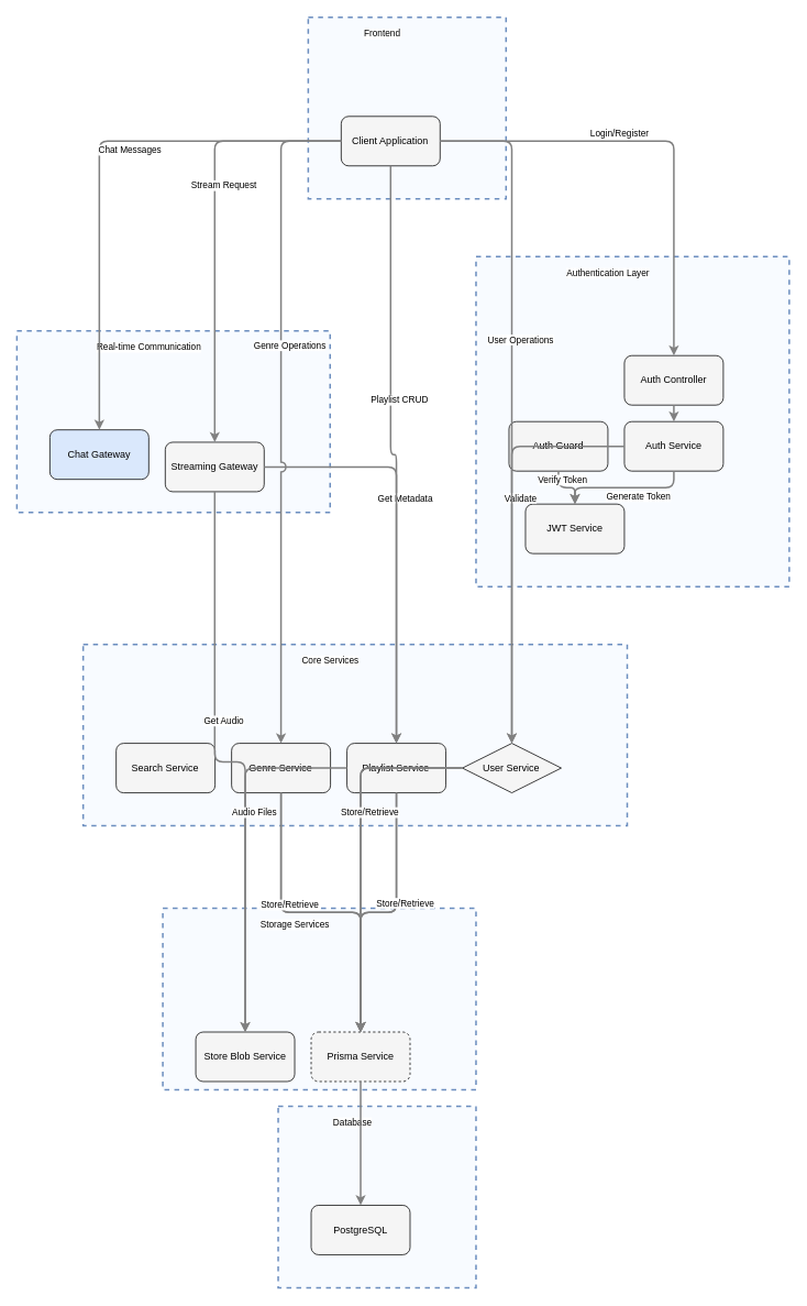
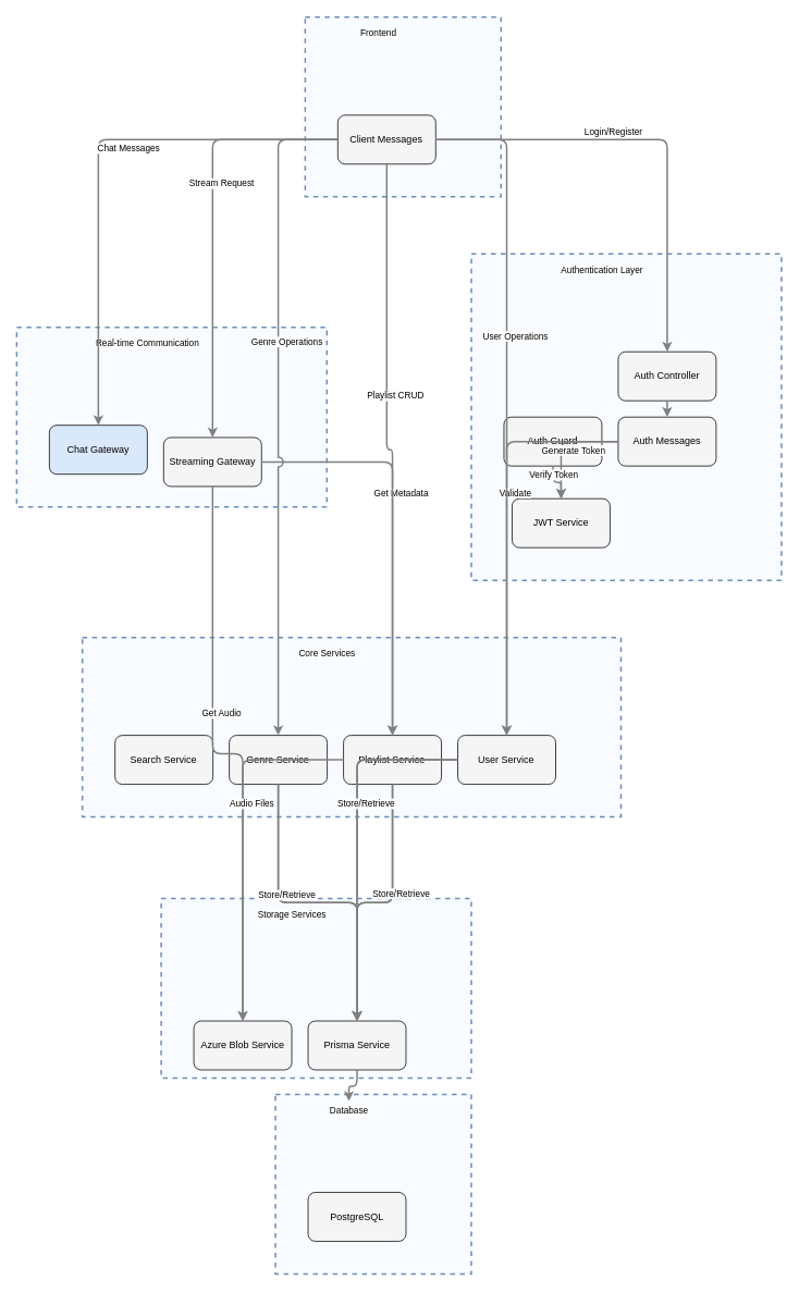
  <mxCell id="0" />
  <mxCell id="1" parent="0" />
  <mxCell id="2" value="" style="html=1;whiteSpace=wrap;container=1;fillColor=#dae8fc;strokeColor=#6c8ebf;dashed=1;fillOpacity=20;strokeWidth=2;containerType=none;recursiveResize=0;movable=1;resizable=1;autosize=0;dropTarget=0" vertex="1" parent="1"><mxGeometry x="337" y="1340" width="240" height="220" as="geometry" /></mxCell>
  <mxCell id="3" value="Database" style="edgeLabel;html=1;align=center;verticalAlign=middle;resizable=0;labelBackgroundColor=white;spacing=5" vertex="1" parent="1"><mxGeometry x="345" y="1348" width="164" height="24" as="geometry" /></mxCell>
  <mxCell id="4" value="" style="html=1;whiteSpace=wrap;container=1;fillColor=#dae8fc;strokeColor=#6c8ebf;dashed=1;fillOpacity=20;strokeWidth=2;containerType=none;recursiveResize=0;movable=1;resizable=1;autosize=0;dropTarget=0" vertex="1" parent="1"><mxGeometry x="197" y="1100" width="380" height="220" as="geometry" /></mxCell>
  <mxCell id="5" value="Storage Services" style="edgeLabel;html=1;align=center;verticalAlign=middle;resizable=0;labelBackgroundColor=white;spacing=5" vertex="1" parent="1"><mxGeometry x="205" y="1108" width="304" height="24" as="geometry" /></mxCell>
  <mxCell id="6" value="" style="html=1;whiteSpace=wrap;container=1;fillColor=#dae8fc;strokeColor=#6c8ebf;dashed=1;fillOpacity=20;strokeWidth=2;containerType=none;recursiveResize=0;movable=1;resizable=1;autosize=0;dropTarget=0" vertex="1" parent="1"><mxGeometry x="20" y="400" width="380" height="220" as="geometry" /></mxCell>
  <mxCell id="7" value="Real-time Communication" style="edgeLabel;html=1;align=center;verticalAlign=middle;resizable=0;labelBackgroundColor=white;spacing=5" vertex="1" parent="1"><mxGeometry x="28" y="408" width="304" height="24" as="geometry" /></mxCell>
  <mxCell id="8" value="" style="html=1;whiteSpace=wrap;container=1;fillColor=#dae8fc;strokeColor=#6c8ebf;dashed=1;fillOpacity=20;strokeWidth=2;containerType=none;recursiveResize=0;movable=1;resizable=1;autosize=0;dropTarget=0" vertex="1" parent="1"><mxGeometry x="100.429" y="780" width="660" height="220" as="geometry" /></mxCell>
  <mxCell id="9" value="Core Services" style="edgeLabel;html=1;align=center;verticalAlign=middle;resizable=0;labelBackgroundColor=white;spacing=5" vertex="1" parent="1"><mxGeometry x="108.429" y="788" width="584" height="24" as="geometry" /></mxCell>
  <mxCell id="10" value="" style="html=1;whiteSpace=wrap;container=1;fillColor=#dae8fc;strokeColor=#6c8ebf;dashed=1;fillOpacity=20;strokeWidth=2;containerType=none;recursiveResize=0;movable=1;resizable=1;autosize=0;dropTarget=0" vertex="1" parent="1"><mxGeometry x="577" y="310" width="380" height="400" as="geometry" /></mxCell>
  <mxCell id="11" value="Authentication Layer" style="edgeLabel;html=1;align=center;verticalAlign=middle;resizable=0;labelBackgroundColor=white;spacing=5" vertex="1" parent="1"><mxGeometry x="585" y="318" width="304" height="24" as="geometry" /></mxCell>
  <mxCell id="12" value="" style="html=1;whiteSpace=wrap;container=1;fillColor=#dae8fc;strokeColor=#6c8ebf;dashed=1;fillOpacity=20;strokeWidth=2;containerType=none;recursiveResize=0;movable=1;resizable=1;autosize=0;dropTarget=0" vertex="1" parent="1"><mxGeometry x="373.429" y="20" width="240" height="220" as="geometry" /></mxCell>
  <mxCell id="13" value="Frontend" style="edgeLabel;html=1;align=center;verticalAlign=middle;resizable=0;labelBackgroundColor=white;spacing=5" vertex="1" parent="1"><mxGeometry x="381.429" y="28" width="164" height="24" as="geometry" /></mxCell>
- <mxCell id="14" value="Client Application" style="rounded=1;whiteSpace=wrap;html=1;fillColor=#f5f5f5" vertex="1" parent="12"><mxGeometry x="40" y="120" width="120" height="60" as="geometry" /></mxCell>
+ <mxCell id="14" value="Client Messages" style="rounded=1;whiteSpace=wrap;html=1;fillColor=#f5f5f5" vertex="1" parent="12"><mxGeometry x="40" y="120" width="120" height="60" as="geometry" /></mxCell>
  <mxCell id="15" value="Auth Controller" style="rounded=1;whiteSpace=wrap;html=1;fillColor=#f5f5f5" vertex="1" parent="10"><mxGeometry x="180" y="120" width="120" height="60" as="geometry" /></mxCell>
- <mxCell id="16" value="Auth Service" style="rounded=1;whiteSpace=wrap;html=1;fillColor=#f5f5f5" vertex="1" parent="10"><mxGeometry x="180" y="200" width="120" height="60" as="geometry" /></mxCell>
+ <mxCell id="16" value="Auth Messages" style="rounded=1;whiteSpace=wrap;html=1;fillColor=#f5f5f5" vertex="1" parent="10"><mxGeometry x="180" y="200" width="120" height="60" as="geometry" /></mxCell>
  <mxCell id="17" value="Auth Guard" style="rounded=1;whiteSpace=wrap;html=1;fillColor=#f5f5f5" vertex="1" parent="10"><mxGeometry x="40" y="200" width="120" height="60" as="geometry" /></mxCell>
- <mxCell id="18" value="JWT Service" style="rounded=1;whiteSpace=wrap;html=1;fillColor=#f5f5f5" vertex="1" parent="10"><mxGeometry x="60" y="300" width="120" height="60" as="geometry" /></mxCell>
- <mxCell id="19" value="User Service" style="rhombus;whiteSpace=wrap;html=1;fillColor=#f5f5f5;" vertex="1" parent="8"><mxGeometry x="460" y="120" width="120" height="60" as="geometry" /></mxCell>
+ <mxCell id="18" value="JWT Service" style="rounded=1;whiteSpace=wrap;html=1;fillColor=#f5f5f5" vertex="1" parent="10"><mxGeometry x="50" y="300" width="120" height="60" as="geometry" /></mxCell>
+ <mxCell id="19" value="User Service" style="rounded=1;whiteSpace=wrap;html=1;fillColor=#f5f5f5" vertex="1" parent="8"><mxGeometry x="460" y="120" width="120" height="60" as="geometry" /></mxCell>
  <mxCell id="20" value="Playlist Service" style="rounded=1;whiteSpace=wrap;html=1;fillColor=#f5f5f5" vertex="1" parent="8"><mxGeometry x="320" y="120" width="120" height="60" as="geometry" /></mxCell>
  <mxCell id="21" value="Genre Service" style="rounded=1;whiteSpace=wrap;html=1;fillColor=#f5f5f5" vertex="1" parent="8"><mxGeometry x="180" y="120" width="120" height="60" as="geometry" /></mxCell>
  <mxCell id="22" value="Search Service" style="rounded=1;whiteSpace=wrap;html=1;fillColor=#f5f5f5" vertex="1" parent="8"><mxGeometry x="40" y="120" width="120" height="60" as="geometry" /></mxCell>
  <mxCell id="23" value="Streaming Gateway" style="rounded=1;whiteSpace=wrap;html=1;fillColor=#f5f5f5" vertex="1" parent="6"><mxGeometry x="180" y="135" width="120" height="60" as="geometry" /></mxCell>
  <mxCell id="24" value="Chat Gateway" style="rounded=1;whiteSpace=wrap;html=1;fillColor=#dae8fc;" vertex="1" parent="6"><mxGeometry x="40" y="120" width="120" height="60" as="geometry" /></mxCell>
- <mxCell id="25" value="Store Blob Service" style="rounded=1;whiteSpace=wrap;html=1;fillColor=#f5f5f5" vertex="1" parent="4"><mxGeometry x="40" y="150" width="120" height="60" as="geometry" /></mxCell>
- <mxCell id="26" value="Prisma Service" style="rounded=1;whiteSpace=wrap;html=1;fillColor=#f5f5f5;dashed=1;" vertex="1" parent="4"><mxGeometry x="180" y="150" width="120" height="60" as="geometry" /></mxCell>
+ <mxCell id="25" value="Azure Blob Service" style="rounded=1;whiteSpace=wrap;html=1;fillColor=#f5f5f5" vertex="1" parent="4"><mxGeometry x="40" y="150" width="120" height="60" as="geometry" /></mxCell>
+ <mxCell id="26" value="Prisma Service" style="rounded=1;whiteSpace=wrap;html=1;fillColor=#f5f5f5" vertex="1" parent="4"><mxGeometry x="180" y="150" width="120" height="60" as="geometry" /></mxCell>
  <mxCell id="27" value="PostgreSQL" style="rounded=1;whiteSpace=wrap;html=1;fillColor=#f5f5f5" vertex="1" parent="2"><mxGeometry x="40" y="120" width="120" height="60" as="geometry" /></mxCell>
  <mxCell id="28" style="edgeStyle=orthogonalEdgeStyle;rounded=1;orthogonalLoop=1;jettySize=auto;html=1;strokeColor=#808080;strokeWidth=2;jumpStyle=arc;jumpSize=10;spacing=15;labelBackgroundColor=white;labelBorderColor=none" edge="1" parent="1" source="14" target="15"><mxGeometry relative="1" as="geometry" /></mxCell>
  <mxCell id="29" value="Login/Register" style="edgeLabel;html=1;align=center;verticalAlign=middle;resizable=0;points=[];" vertex="1" connectable="0" parent="28"><mxGeometry x="-0.2" y="10" relative="1" as="geometry"><mxPoint as="offset" /></mxGeometry></mxCell>
  <mxCell id="30" style="edgeStyle=orthogonalEdgeStyle;rounded=1;orthogonalLoop=1;jettySize=auto;html=1;strokeColor=#808080;strokeWidth=2;jumpStyle=arc;jumpSize=10;spacing=15;labelBackgroundColor=white;labelBorderColor=none" edge="1" parent="1" source="15" target="16"><mxGeometry relative="1" as="geometry" /></mxCell>
  <mxCell id="31" style="edgeStyle=orthogonalEdgeStyle;rounded=1;orthogonalLoop=1;jettySize=auto;html=1;strokeColor=#808080;strokeWidth=2;jumpStyle=arc;jumpSize=10;spacing=15;labelBackgroundColor=white;labelBorderColor=none" edge="1" parent="1" source="16" target="19"><mxGeometry relative="1" as="geometry" /></mxCell>
  <mxCell id="32" value="Validate" style="edgeLabel;html=1;align=center;verticalAlign=middle;resizable=0;points=[];" vertex="1" connectable="0" parent="31"><mxGeometry x="-0.2" y="10" relative="1" as="geometry"><mxPoint as="offset" /></mxGeometry></mxCell>
  <mxCell id="33" style="edgeStyle=orthogonalEdgeStyle;rounded=1;orthogonalLoop=1;jettySize=auto;html=1;strokeColor=#808080;strokeWidth=2;jumpStyle=arc;jumpSize=10;spacing=15;labelBackgroundColor=white;labelBorderColor=none" edge="1" parent="1" source="16" target="18"><mxGeometry relative="1" as="geometry" /></mxCell>
  <mxCell id="34" value="Generate Token" style="edgeLabel;html=1;align=center;verticalAlign=middle;resizable=0;points=[];" vertex="1" connectable="0" parent="33"><mxGeometry x="-0.2" y="10" relative="1" as="geometry"><mxPoint as="offset" /></mxGeometry></mxCell>
  <mxCell id="35" style="edgeStyle=orthogonalEdgeStyle;rounded=1;orthogonalLoop=1;jettySize=auto;html=1;strokeColor=#808080;strokeWidth=2;jumpStyle=arc;jumpSize=10;spacing=15;labelBackgroundColor=white;labelBorderColor=none" edge="1" parent="1" source="17" target="18"><mxGeometry relative="1" as="geometry" /></mxCell>
  <mxCell id="36" value="Verify Token" style="edgeLabel;html=1;align=center;verticalAlign=middle;resizable=0;points=[];" vertex="1" connectable="0" parent="35"><mxGeometry x="-0.2" y="10" relative="1" as="geometry"><mxPoint as="offset" /></mxGeometry></mxCell>
  <mxCell id="37" style="edgeStyle=orthogonalEdgeStyle;rounded=1;orthogonalLoop=1;jettySize=auto;html=1;strokeColor=#808080;strokeWidth=2;jumpStyle=arc;jumpSize=10;spacing=15;labelBackgroundColor=white;labelBorderColor=none" edge="1" parent="1" source="19" target="26"><mxGeometry relative="1" as="geometry" /></mxCell>
  <mxCell id="38" style="edgeStyle=orthogonalEdgeStyle;rounded=1;orthogonalLoop=1;jettySize=auto;html=1;strokeColor=#808080;strokeWidth=2;jumpStyle=arc;jumpSize=10;spacing=15;labelBackgroundColor=white;labelBorderColor=none" edge="1" parent="1" source="20" target="26"><mxGeometry relative="1" as="geometry" /></mxCell>
  <mxCell id="39" style="edgeStyle=orthogonalEdgeStyle;rounded=1;orthogonalLoop=1;jettySize=auto;html=1;strokeColor=#808080;strokeWidth=2;jumpStyle=arc;jumpSize=10;spacing=15;labelBackgroundColor=white;labelBorderColor=none" edge="1" parent="1" source="21" target="26"><mxGeometry relative="1" as="geometry" /></mxCell>
- <mxCell id="40" style="edgeStyle=orthogonalEdgeStyle;rounded=1;orthogonalLoop=1;jettySize=auto;html=1;strokeColor=#808080;strokeWidth=2;jumpStyle=arc;jumpSize=10;spacing=15;labelBackgroundColor=white;labelBorderColor=none" edge="1" parent="1" source="26" target="27"><mxGeometry relative="1" as="geometry" /></mxCell>
+ <mxCell id="40" style="edgeStyle=orthogonalEdgeStyle;rounded=1;orthogonalLoop=1;jettySize=auto;html=1;strokeColor=#808080;strokeWidth=2;jumpStyle=arc;jumpSize=10;spacing=15;labelBackgroundColor=white;labelBorderColor=none;" edge="1" parent="1" source="26" target="3"><mxGeometry relative="1" as="geometry" /></mxCell>
  <mxCell id="41" style="edgeStyle=orthogonalEdgeStyle;rounded=1;orthogonalLoop=1;jettySize=auto;html=1;strokeColor=#808080;strokeWidth=2;jumpStyle=arc;jumpSize=10;spacing=15;labelBackgroundColor=white;labelBorderColor=none" edge="1" parent="1" source="14" target="23"><mxGeometry relative="1" as="geometry" /></mxCell>
  <mxCell id="42" value="Stream Request" style="edgeLabel;html=1;align=center;verticalAlign=middle;resizable=0;points=[];" vertex="1" connectable="0" parent="41"><mxGeometry x="-0.2" y="10" relative="1" as="geometry"><mxPoint as="offset" /></mxGeometry></mxCell>
  <mxCell id="43" style="edgeStyle=orthogonalEdgeStyle;rounded=1;orthogonalLoop=1;jettySize=auto;html=1;strokeColor=#808080;strokeWidth=2;jumpStyle=arc;jumpSize=10;spacing=15;labelBackgroundColor=white;labelBorderColor=none" edge="1" parent="1" source="23" target="25"><mxGeometry relative="1" as="geometry" /></mxCell>
  <mxCell id="44" value="Get Audio" style="edgeLabel;html=1;align=center;verticalAlign=middle;resizable=0;points=[];" vertex="1" connectable="0" parent="43"><mxGeometry x="-0.2" y="10" relative="1" as="geometry"><mxPoint as="offset" /></mxGeometry></mxCell>
  <mxCell id="45" style="edgeStyle=orthogonalEdgeStyle;rounded=1;orthogonalLoop=1;jettySize=auto;html=1;strokeColor=#808080;strokeWidth=2;jumpStyle=arc;jumpSize=10;spacing=15;labelBackgroundColor=white;labelBorderColor=none" edge="1" parent="1" source="23" target="20"><mxGeometry relative="1" as="geometry" /></mxCell>
  <mxCell id="46" value="Get Metadata" style="edgeLabel;html=1;align=center;verticalAlign=middle;resizable=0;points=[];" vertex="1" connectable="0" parent="45"><mxGeometry x="-0.2" y="10" relative="1" as="geometry"><mxPoint as="offset" /></mxGeometry></mxCell>
  <mxCell id="47" style="edgeStyle=orthogonalEdgeStyle;rounded=1;orthogonalLoop=1;jettySize=auto;html=1;strokeColor=#808080;strokeWidth=2;jumpStyle=arc;jumpSize=10;spacing=15;labelBackgroundColor=white;labelBorderColor=none" edge="1" parent="1" source="14" target="24"><mxGeometry relative="1" as="geometry" /></mxCell>
  <mxCell id="48" value="Chat Messages" style="edgeLabel;html=1;align=center;verticalAlign=middle;resizable=0;points=[];" vertex="1" connectable="0" parent="47"><mxGeometry x="-0.2" y="10" relative="1" as="geometry"><mxPoint as="offset" /></mxGeometry></mxCell>
  <mxCell id="49" style="edgeStyle=orthogonalEdgeStyle;rounded=1;orthogonalLoop=1;jettySize=auto;html=1;strokeColor=#808080;strokeWidth=2;jumpStyle=arc;jumpSize=10;spacing=15;labelBackgroundColor=white;labelBorderColor=none" edge="1" parent="1" source="14" target="20"><mxGeometry relative="1" as="geometry" /></mxCell>
  <mxCell id="50" value="Playlist CRUD" style="edgeLabel;html=1;align=center;verticalAlign=middle;resizable=0;points=[];" vertex="1" connectable="0" parent="49"><mxGeometry x="-0.2" y="10" relative="1" as="geometry"><mxPoint as="offset" /></mxGeometry></mxCell>
  <mxCell id="51" style="edgeStyle=orthogonalEdgeStyle;rounded=1;orthogonalLoop=1;jettySize=auto;html=1;strokeColor=#808080;strokeWidth=2;jumpStyle=arc;jumpSize=10;spacing=15;labelBackgroundColor=white;labelBorderColor=none" edge="1" parent="1" source="20" target="26"><mxGeometry relative="1" as="geometry" /></mxCell>
  <mxCell id="52" value="Store/Retrieve" style="edgeLabel;html=1;align=center;verticalAlign=middle;resizable=0;points=[];" vertex="1" connectable="0" parent="51"><mxGeometry x="-0.2" y="10" relative="1" as="geometry"><mxPoint as="offset" /></mxGeometry></mxCell>
  <mxCell id="53" style="edgeStyle=orthogonalEdgeStyle;rounded=1;orthogonalLoop=1;jettySize=auto;html=1;strokeColor=#808080;strokeWidth=2;jumpStyle=arc;jumpSize=10;spacing=15;labelBackgroundColor=white;labelBorderColor=none" edge="1" parent="1" source="20" target="25"><mxGeometry relative="1" as="geometry" /></mxCell>
  <mxCell id="54" value="Audio Files" style="edgeLabel;html=1;align=center;verticalAlign=middle;resizable=0;points=[];" vertex="1" connectable="0" parent="53"><mxGeometry x="-0.2" y="10" relative="1" as="geometry"><mxPoint as="offset" /></mxGeometry></mxCell>
  <mxCell id="55" style="edgeStyle=orthogonalEdgeStyle;rounded=1;orthogonalLoop=1;jettySize=auto;html=1;strokeColor=#808080;strokeWidth=2;jumpStyle=arc;jumpSize=10;spacing=15;labelBackgroundColor=white;labelBorderColor=none" edge="1" parent="1" source="14" target="19"><mxGeometry relative="1" as="geometry" /></mxCell>
  <mxCell id="56" value="User Operations" style="edgeLabel;html=1;align=center;verticalAlign=middle;resizable=0;points=[];" vertex="1" connectable="0" parent="55"><mxGeometry x="-0.2" y="10" relative="1" as="geometry"><mxPoint as="offset" /></mxGeometry></mxCell>
  <mxCell id="57" style="edgeStyle=orthogonalEdgeStyle;rounded=1;orthogonalLoop=1;jettySize=auto;html=1;strokeColor=#808080;strokeWidth=2;jumpStyle=arc;jumpSize=10;spacing=15;labelBackgroundColor=white;labelBorderColor=none" edge="1" parent="1" source="19" target="26"><mxGeometry relative="1" as="geometry" /></mxCell>
  <mxCell id="58" value="Store/Retrieve" style="edgeLabel;html=1;align=center;verticalAlign=middle;resizable=0;points=[];" vertex="1" connectable="0" parent="57"><mxGeometry x="-0.2" y="10" relative="1" as="geometry"><mxPoint as="offset" /></mxGeometry></mxCell>
  <mxCell id="59" style="edgeStyle=orthogonalEdgeStyle;rounded=1;orthogonalLoop=1;jettySize=auto;html=1;strokeColor=#808080;strokeWidth=2;jumpStyle=arc;jumpSize=10;spacing=15;labelBackgroundColor=white;labelBorderColor=none" edge="1" parent="1" source="14" target="21"><mxGeometry relative="1" as="geometry" /></mxCell>
  <mxCell id="60" value="Genre Operations" style="edgeLabel;html=1;align=center;verticalAlign=middle;resizable=0;points=[];" vertex="1" connectable="0" parent="59"><mxGeometry x="-0.2" y="10" relative="1" as="geometry"><mxPoint as="offset" /></mxGeometry></mxCell>
  <mxCell id="61" style="edgeStyle=orthogonalEdgeStyle;rounded=1;orthogonalLoop=1;jettySize=auto;html=1;strokeColor=#808080;strokeWidth=2;jumpStyle=arc;jumpSize=10;spacing=15;labelBackgroundColor=white;labelBorderColor=none" edge="1" parent="1" source="21" target="26"><mxGeometry relative="1" as="geometry" /></mxCell>
  <mxCell id="62" value="Store/Retrieve" style="edgeLabel;html=1;align=center;verticalAlign=middle;resizable=0;points=[];" vertex="1" connectable="0" parent="61"><mxGeometry x="-0.2" y="10" relative="1" as="geometry"><mxPoint as="offset" /></mxGeometry></mxCell>
